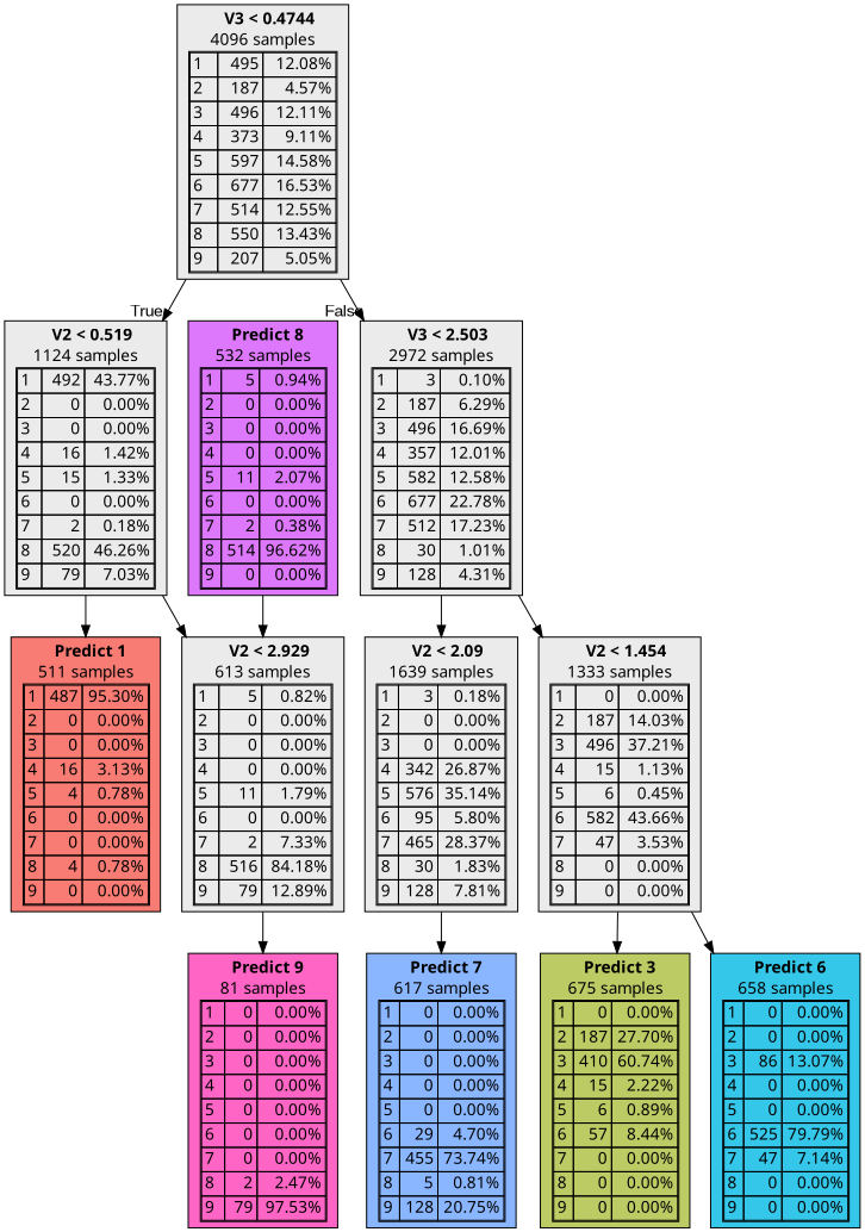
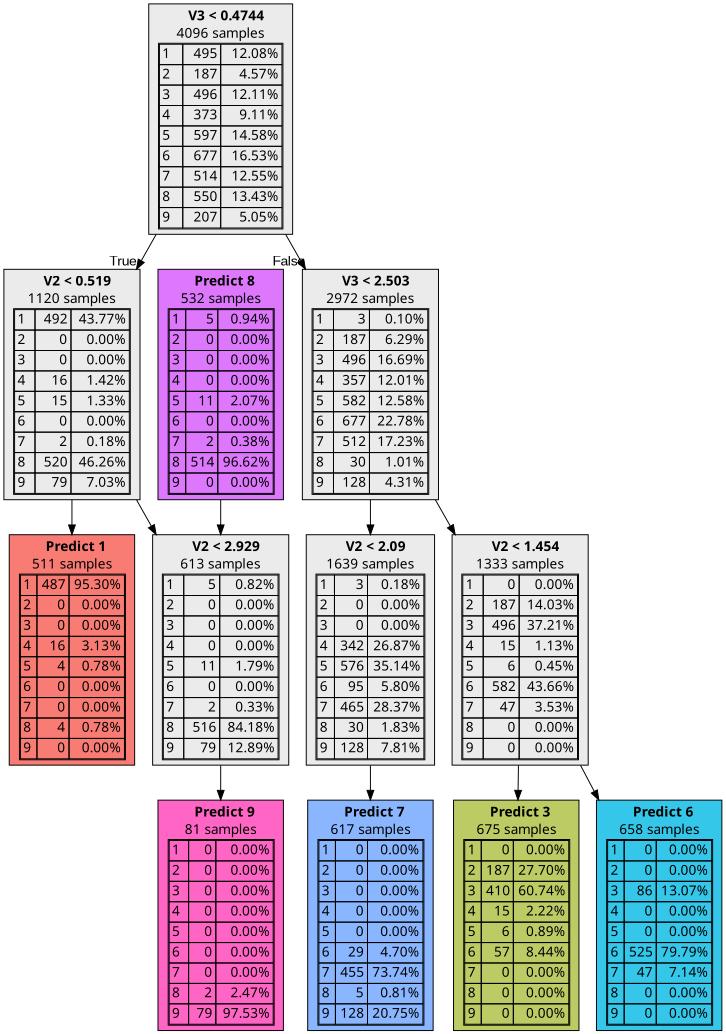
  digraph {
    node [fillcolor="#EBEBEB" fontname="bold arial" shape=box style=filled]
    n1 [label=<  <TABLE BORDER="0" CELLPADDING="0">       <TR>     <TD>       <B> V3 &lt; 0.4744</B>     </TD>   </TR>      <TR>       <TD>4096 samples</TD>     </TR>     <TR>   <TD>     <TABLE CELLSPACING="0">         <TR >     <TD ALIGN="LEFT">1</TD>     <TD ALIGN="RIGHT">495</TD>     <TD ALIGN="RIGHT">12.08%</TD>   </TR>   <TR >     <TD ALIGN="LEFT">2</TD>     <TD ALIGN="RIGHT">187</TD>     <TD ALIGN="RIGHT">4.57%</TD>   </TR>   <TR >     <TD ALIGN="LEFT">3</TD>     <TD ALIGN="RIGHT">496</TD>     <TD ALIGN="RIGHT">12.11%</TD>   </TR>   <TR >     <TD ALIGN="LEFT">4</TD>     <TD ALIGN="RIGHT">373</TD>     <TD ALIGN="RIGHT">9.11%</TD>   </TR>   <TR >     <TD ALIGN="LEFT">5</TD>     <TD ALIGN="RIGHT">597</TD>     <TD ALIGN="RIGHT">14.58%</TD>   </TR>   <TR class="highlighted">     <TD ALIGN="LEFT">6</TD>     <TD ALIGN="RIGHT">677</TD>     <TD ALIGN="RIGHT">16.53%</TD>   </TR>   <TR >     <TD ALIGN="LEFT">7</TD>     <TD ALIGN="RIGHT">514</TD>     <TD ALIGN="RIGHT">12.55%</TD>   </TR>   <TR >     <TD ALIGN="LEFT">8</TD>     <TD ALIGN="RIGHT">550</TD>     <TD ALIGN="RIGHT">13.43%</TD>   </TR>   <TR >     <TD ALIGN="LEFT">9</TD>     <TD ALIGN="RIGHT">207</TD>     <TD ALIGN="RIGHT">5.05%</TD>   </TR>      </TABLE>   </TD> </TR>    </TABLE> >]
-   n2 [label=<  <TABLE BORDER="0" CELLPADDING="0">       <TR>     <TD>       <B> V2 &lt; 0.519</B>     </TD>   </TR>      <TR>       <TD>1124 samples</TD>     </TR>     <TR>   <TD>     <TABLE CELLSPACING="0">         <TR >     <TD ALIGN="LEFT">1</TD>     <TD ALIGN="RIGHT">492</TD>     <TD ALIGN="RIGHT">43.77%</TD>   </TR>   <TR >     <TD ALIGN="LEFT">2</TD>     <TD ALIGN="RIGHT">0</TD>     <TD ALIGN="RIGHT">0.00%</TD>   </TR>   <TR >     <TD ALIGN="LEFT">3</TD>     <TD ALIGN="RIGHT">0</TD>     <TD ALIGN="RIGHT">0.00%</TD>   </TR>   <TR >     <TD ALIGN="LEFT">4</TD>     <TD ALIGN="RIGHT">16</TD>     <TD ALIGN="RIGHT">1.42%</TD>   </TR>   <TR >     <TD ALIGN="LEFT">5</TD>     <TD ALIGN="RIGHT">15</TD>     <TD ALIGN="RIGHT">1.33%</TD>   </TR>   <TR >     <TD ALIGN="LEFT">6</TD>     <TD ALIGN="RIGHT">0</TD>     <TD ALIGN="RIGHT">0.00%</TD>   </TR>   <TR >     <TD ALIGN="LEFT">7</TD>     <TD ALIGN="RIGHT">2</TD>     <TD ALIGN="RIGHT">0.18%</TD>   </TR>   <TR class="highlighted">     <TD ALIGN="LEFT">8</TD>     <TD ALIGN="RIGHT">520</TD>     <TD ALIGN="RIGHT">46.26%</TD>   </TR>   <TR >     <TD ALIGN="LEFT">9</TD>     <TD ALIGN="RIGHT">79</TD>     <TD ALIGN="RIGHT">7.03%</TD>   </TR>      </TABLE>   </TD> </TR>    </TABLE> >]
+   n2 [label=<  <TABLE BORDER="0" CELLPADDING="0">       <TR>     <TD>       <B> V2 &lt; 0.519</B>     </TD>   </TR>      <TR>       <TD>1120 samples</TD>     </TR>     <TR>   <TD>     <TABLE CELLSPACING="0">         <TR >     <TD ALIGN="LEFT">1</TD>     <TD ALIGN="RIGHT">492</TD>     <TD ALIGN="RIGHT">43.77%</TD>   </TR>   <TR >     <TD ALIGN="LEFT">2</TD>     <TD ALIGN="RIGHT">0</TD>     <TD ALIGN="RIGHT">0.00%</TD>   </TR>   <TR >     <TD ALIGN="LEFT">3</TD>     <TD ALIGN="RIGHT">0</TD>     <TD ALIGN="RIGHT">0.00%</TD>   </TR>   <TR >     <TD ALIGN="LEFT">4</TD>     <TD ALIGN="RIGHT">16</TD>     <TD ALIGN="RIGHT">1.42%</TD>   </TR>   <TR >     <TD ALIGN="LEFT">5</TD>     <TD ALIGN="RIGHT">15</TD>     <TD ALIGN="RIGHT">1.33%</TD>   </TR>   <TR >     <TD ALIGN="LEFT">6</TD>     <TD ALIGN="RIGHT">0</TD>     <TD ALIGN="RIGHT">0.00%</TD>   </TR>   <TR >     <TD ALIGN="LEFT">7</TD>     <TD ALIGN="RIGHT">2</TD>     <TD ALIGN="RIGHT">0.18%</TD>   </TR>   <TR class="highlighted">     <TD ALIGN="LEFT">8</TD>     <TD ALIGN="RIGHT">520</TD>     <TD ALIGN="RIGHT">46.26%</TD>   </TR>   <TR >     <TD ALIGN="LEFT">9</TD>     <TD ALIGN="RIGHT">79</TD>     <TD ALIGN="RIGHT">7.03%</TD>   </TR>      </TABLE>   </TD> </TR>    </TABLE> >]
    n3 [label=<  <TABLE BORDER="0" CELLPADDING="0">       <TR>     <TD>       <B> V3 &lt; 2.503</B>     </TD>   </TR>      <TR>       <TD>2972 samples</TD>     </TR>     <TR>   <TD>     <TABLE CELLSPACING="0">         <TR >     <TD ALIGN="LEFT">1</TD>     <TD ALIGN="RIGHT">3</TD>     <TD ALIGN="RIGHT">0.10%</TD>   </TR>   <TR >     <TD ALIGN="LEFT">2</TD>     <TD ALIGN="RIGHT">187</TD>     <TD ALIGN="RIGHT">6.29%</TD>   </TR>   <TR >     <TD ALIGN="LEFT">3</TD>     <TD ALIGN="RIGHT">496</TD>     <TD ALIGN="RIGHT">16.69%</TD>   </TR>   <TR >     <TD ALIGN="LEFT">4</TD>     <TD ALIGN="RIGHT">357</TD>     <TD ALIGN="RIGHT">12.01%</TD>   </TR>   <TR >     <TD ALIGN="LEFT">5</TD>     <TD ALIGN="RIGHT">582</TD>     <TD ALIGN="RIGHT">12.58%</TD>   </TR>   <TR class="highlighted">     <TD ALIGN="LEFT">6</TD>     <TD ALIGN="RIGHT">677</TD>     <TD ALIGN="RIGHT">22.78%</TD>   </TR>   <TR >     <TD ALIGN="LEFT">7</TD>     <TD ALIGN="RIGHT">512</TD>     <TD ALIGN="RIGHT">17.23%</TD>   </TR>   <TR >     <TD ALIGN="LEFT">8</TD>     <TD ALIGN="RIGHT">30</TD>     <TD ALIGN="RIGHT">1.01%</TD>   </TR>   <TR >     <TD ALIGN="LEFT">9</TD>     <TD ALIGN="RIGHT">128</TD>     <TD ALIGN="RIGHT">4.31%</TD>   </TR>      </TABLE>   </TD> </TR>    </TABLE> >]
    n4 [color=black fillcolor="#F8766Df3" label=<  <TABLE BORDER="0" CELLPADDING="0">       <TR>     <TD>       <B>Predict 1</B>     </TD>   </TR>      <TR>       <TD>511 samples</TD>     </TR>     <TR>   <TD>     <TABLE CELLSPACING="0">         <TR class="highlighted">     <TD ALIGN="LEFT">1</TD>     <TD ALIGN="RIGHT">487</TD>     <TD ALIGN="RIGHT">95.30%</TD>   </TR>   <TR >     <TD ALIGN="LEFT">2</TD>     <TD ALIGN="RIGHT">0</TD>     <TD ALIGN="RIGHT">0.00%</TD>   </TR>   <TR >     <TD ALIGN="LEFT">3</TD>     <TD ALIGN="RIGHT">0</TD>     <TD ALIGN="RIGHT">0.00%</TD>   </TR>   <TR >     <TD ALIGN="LEFT">4</TD>     <TD ALIGN="RIGHT">16</TD>     <TD ALIGN="RIGHT">3.13%</TD>   </TR>   <TR >     <TD ALIGN="LEFT">5</TD>     <TD ALIGN="RIGHT">4</TD>     <TD ALIGN="RIGHT">0.78%</TD>   </TR>   <TR >     <TD ALIGN="LEFT">6</TD>     <TD ALIGN="RIGHT">0</TD>     <TD ALIGN="RIGHT">0.00%</TD>   </TR>   <TR >     <TD ALIGN="LEFT">7</TD>     <TD ALIGN="RIGHT">0</TD>     <TD ALIGN="RIGHT">0.00%</TD>   </TR>   <TR >     <TD ALIGN="LEFT">8</TD>     <TD ALIGN="RIGHT">4</TD>     <TD ALIGN="RIGHT">0.78%</TD>   </TR>   <TR >     <TD ALIGN="LEFT">9</TD>     <TD ALIGN="RIGHT">0</TD>     <TD ALIGN="RIGHT">0.00%</TD>   </TR>      </TABLE>   </TD> </TR>    </TABLE> >]
-   n5 [label=<  <TABLE BORDER="0" CELLPADDING="0">       <TR>     <TD>       <B> V2 &lt; 2.929</B>     </TD>   </TR>      <TR>       <TD>613 samples</TD>     </TR>     <TR>   <TD>     <TABLE CELLSPACING="0">         <TR >     <TD ALIGN="LEFT">1</TD>     <TD ALIGN="RIGHT">5</TD>     <TD ALIGN="RIGHT">0.82%</TD>   </TR>   <TR >     <TD ALIGN="LEFT">2</TD>     <TD ALIGN="RIGHT">0</TD>     <TD ALIGN="RIGHT">0.00%</TD>   </TR>   <TR >     <TD ALIGN="LEFT">3</TD>     <TD ALIGN="RIGHT">0</TD>     <TD ALIGN="RIGHT">0.00%</TD>   </TR>   <TR >     <TD ALIGN="LEFT">4</TD>     <TD ALIGN="RIGHT">0</TD>     <TD ALIGN="RIGHT">0.00%</TD>   </TR>   <TR >     <TD ALIGN="LEFT">5</TD>     <TD ALIGN="RIGHT">11</TD>     <TD ALIGN="RIGHT">1.79%</TD>   </TR>   <TR >     <TD ALIGN="LEFT">6</TD>     <TD ALIGN="RIGHT">0</TD>     <TD ALIGN="RIGHT">0.00%</TD>   </TR>   <TR >     <TD ALIGN="LEFT">7</TD>     <TD ALIGN="RIGHT">2</TD>     <TD ALIGN="RIGHT">7.33%</TD>   </TR>   <TR class="highlighted">     <TD ALIGN="LEFT">8</TD>     <TD ALIGN="RIGHT">516</TD>     <TD ALIGN="RIGHT">84.18%</TD>   </TR>   <TR >     <TD ALIGN="LEFT">9</TD>     <TD ALIGN="RIGHT">79</TD>     <TD ALIGN="RIGHT">12.89%</TD>   </TR>      </TABLE>   </TD> </TR>    </TABLE> >]
+   n5 [label=<  <TABLE BORDER="0" CELLPADDING="0">       <TR>     <TD>       <B> V2 &lt; 2.929</B>     </TD>   </TR>      <TR>       <TD>613 samples</TD>     </TR>     <TR>   <TD>     <TABLE CELLSPACING="0">         <TR >     <TD ALIGN="LEFT">1</TD>     <TD ALIGN="RIGHT">5</TD>     <TD ALIGN="RIGHT">0.82%</TD>   </TR>   <TR >     <TD ALIGN="LEFT">2</TD>     <TD ALIGN="RIGHT">0</TD>     <TD ALIGN="RIGHT">0.00%</TD>   </TR>   <TR >     <TD ALIGN="LEFT">3</TD>     <TD ALIGN="RIGHT">0</TD>     <TD ALIGN="RIGHT">0.00%</TD>   </TR>   <TR >     <TD ALIGN="LEFT">4</TD>     <TD ALIGN="RIGHT">0</TD>     <TD ALIGN="RIGHT">0.00%</TD>   </TR>   <TR >     <TD ALIGN="LEFT">5</TD>     <TD ALIGN="RIGHT">11</TD>     <TD ALIGN="RIGHT">1.79%</TD>   </TR>   <TR >     <TD ALIGN="LEFT">6</TD>     <TD ALIGN="RIGHT">0</TD>     <TD ALIGN="RIGHT">0.00%</TD>   </TR>   <TR >     <TD ALIGN="LEFT">7</TD>     <TD ALIGN="RIGHT">2</TD>     <TD ALIGN="RIGHT">0.33%</TD>   </TR>   <TR class="highlighted">     <TD ALIGN="LEFT">8</TD>     <TD ALIGN="RIGHT">516</TD>     <TD ALIGN="RIGHT">84.18%</TD>   </TR>   <TR >     <TD ALIGN="LEFT">9</TD>     <TD ALIGN="RIGHT">79</TD>     <TD ALIGN="RIGHT">12.89%</TD>   </TR>      </TABLE>   </TD> </TR>    </TABLE> >]
    n6 [label=<  <TABLE BORDER="0" CELLPADDING="0">       <TR>     <TD>       <B> V2 &lt; 2.09</B>     </TD>   </TR>      <TR>       <TD>1639 samples</TD>     </TR>     <TR>   <TD>     <TABLE CELLSPACING="0">         <TR >     <TD ALIGN="LEFT">1</TD>     <TD ALIGN="RIGHT">3</TD>     <TD ALIGN="RIGHT">0.18%</TD>   </TR>   <TR >     <TD ALIGN="LEFT">2</TD>     <TD ALIGN="RIGHT">0</TD>     <TD ALIGN="RIGHT">0.00%</TD>   </TR>   <TR >     <TD ALIGN="LEFT">3</TD>     <TD ALIGN="RIGHT">0</TD>     <TD ALIGN="RIGHT">0.00%</TD>   </TR>   <TR >     <TD ALIGN="LEFT">4</TD>     <TD ALIGN="RIGHT">342</TD>     <TD ALIGN="RIGHT">26.87%</TD>   </TR>   <TR class="highlighted">     <TD ALIGN="LEFT">5</TD>     <TD ALIGN="RIGHT">576</TD>     <TD ALIGN="RIGHT">35.14%</TD>   </TR>   <TR >     <TD ALIGN="LEFT">6</TD>     <TD ALIGN="RIGHT">95</TD>     <TD ALIGN="RIGHT">5.80%</TD>   </TR>   <TR >     <TD ALIGN="LEFT">7</TD>     <TD ALIGN="RIGHT">465</TD>     <TD ALIGN="RIGHT">28.37%</TD>   </TR>   <TR >     <TD ALIGN="LEFT">8</TD>     <TD ALIGN="RIGHT">30</TD>     <TD ALIGN="RIGHT">1.83%</TD>   </TR>   <TR >     <TD ALIGN="LEFT">9</TD>     <TD ALIGN="RIGHT">128</TD>     <TD ALIGN="RIGHT">7.81%</TD>   </TR>      </TABLE>   </TD> </TR>    </TABLE> >]
    n7 [label=<  <TABLE BORDER="0" CELLPADDING="0">       <TR>     <TD>       <B> V2 &lt; 1.454</B>     </TD>   </TR>      <TR>       <TD>1333 samples</TD>     </TR>     <TR>   <TD>     <TABLE CELLSPACING="0">         <TR >     <TD ALIGN="LEFT">1</TD>     <TD ALIGN="RIGHT">0</TD>     <TD ALIGN="RIGHT">0.00%</TD>   </TR>   <TR >     <TD ALIGN="LEFT">2</TD>     <TD ALIGN="RIGHT">187</TD>     <TD ALIGN="RIGHT">14.03%</TD>   </TR>   <TR >     <TD ALIGN="LEFT">3</TD>     <TD ALIGN="RIGHT">496</TD>     <TD ALIGN="RIGHT">37.21%</TD>   </TR>   <TR >     <TD ALIGN="LEFT">4</TD>     <TD ALIGN="RIGHT">15</TD>     <TD ALIGN="RIGHT">1.13%</TD>   </TR>   <TR >     <TD ALIGN="LEFT">5</TD>     <TD ALIGN="RIGHT">6</TD>     <TD ALIGN="RIGHT">0.45%</TD>   </TR>   <TR class="highlighted">     <TD ALIGN="LEFT">6</TD>     <TD ALIGN="RIGHT">582</TD>     <TD ALIGN="RIGHT">43.66%</TD>   </TR>   <TR >     <TD ALIGN="LEFT">7</TD>     <TD ALIGN="RIGHT">47</TD>     <TD ALIGN="RIGHT">3.53%</TD>   </TR>   <TR >     <TD ALIGN="LEFT">8</TD>     <TD ALIGN="RIGHT">0</TD>     <TD ALIGN="RIGHT">0.00%</TD>   </TR>   <TR >     <TD ALIGN="LEFT">9</TD>     <TD ALIGN="RIGHT">0</TD>     <TD ALIGN="RIGHT">0.00%</TD>   </TR>      </TABLE>   </TD> </TR>    </TABLE> >]
    n8 [color=black fillcolor="#FF61C3f9" label=<  <TABLE BORDER="0" CELLPADDING="0">       <TR>     <TD>       <B>Predict 9</B>     </TD>   </TR>      <TR>       <TD>81 samples</TD>     </TR>     <TR>   <TD>     <TABLE CELLSPACING="0">         <TR >     <TD ALIGN="LEFT">1</TD>     <TD ALIGN="RIGHT">0</TD>     <TD ALIGN="RIGHT">0.00%</TD>   </TR>   <TR >     <TD ALIGN="LEFT">2</TD>     <TD ALIGN="RIGHT">0</TD>     <TD ALIGN="RIGHT">0.00%</TD>   </TR>   <TR >     <TD ALIGN="LEFT">3</TD>     <TD ALIGN="RIGHT">0</TD>     <TD ALIGN="RIGHT">0.00%</TD>   </TR>   <TR >     <TD ALIGN="LEFT">4</TD>     <TD ALIGN="RIGHT">0</TD>     <TD ALIGN="RIGHT">0.00%</TD>   </TR>   <TR >     <TD ALIGN="LEFT">5</TD>     <TD ALIGN="RIGHT">0</TD>     <TD ALIGN="RIGHT">0.00%</TD>   </TR>   <TR >     <TD ALIGN="LEFT">6</TD>     <TD ALIGN="RIGHT">0</TD>     <TD ALIGN="RIGHT">0.00%</TD>   </TR>   <TR >     <TD ALIGN="LEFT">7</TD>     <TD ALIGN="RIGHT">0</TD>     <TD ALIGN="RIGHT">0.00%</TD>   </TR>   <TR >     <TD ALIGN="LEFT">8</TD>     <TD ALIGN="RIGHT">2</TD>     <TD ALIGN="RIGHT">2.47%</TD>   </TR>   <TR class="highlighted">     <TD ALIGN="LEFT">9</TD>     <TD ALIGN="RIGHT">79</TD>     <TD ALIGN="RIGHT">97.53%</TD>   </TR>      </TABLE>   </TD> </TR>    </TABLE> >]
    n9 [color=black fillcolor="#619CFFbc" label=<  <TABLE BORDER="0" CELLPADDING="0">       <TR>     <TD>       <B>Predict 7</B>     </TD>   </TR>      <TR>       <TD>617 samples</TD>     </TR>     <TR>   <TD>     <TABLE CELLSPACING="0">         <TR >     <TD ALIGN="LEFT">1</TD>     <TD ALIGN="RIGHT">0</TD>     <TD ALIGN="RIGHT">0.00%</TD>   </TR>   <TR >     <TD ALIGN="LEFT">2</TD>     <TD ALIGN="RIGHT">0</TD>     <TD ALIGN="RIGHT">0.00%</TD>   </TR>   <TR >     <TD ALIGN="LEFT">3</TD>     <TD ALIGN="RIGHT">0</TD>     <TD ALIGN="RIGHT">0.00%</TD>   </TR>   <TR >     <TD ALIGN="LEFT">4</TD>     <TD ALIGN="RIGHT">0</TD>     <TD ALIGN="RIGHT">0.00%</TD>   </TR>   <TR >     <TD ALIGN="LEFT">5</TD>     <TD ALIGN="RIGHT">0</TD>     <TD ALIGN="RIGHT">0.00%</TD>   </TR>   <TR >     <TD ALIGN="LEFT">6</TD>     <TD ALIGN="RIGHT">29</TD>     <TD ALIGN="RIGHT">4.70%</TD>   </TR>   <TR class="highlighted">     <TD ALIGN="LEFT">7</TD>     <TD ALIGN="RIGHT">455</TD>     <TD ALIGN="RIGHT">73.74%</TD>   </TR>   <TR >     <TD ALIGN="LEFT">8</TD>     <TD ALIGN="RIGHT">5</TD>     <TD ALIGN="RIGHT">0.81%</TD>   </TR>   <TR >     <TD ALIGN="LEFT">9</TD>     <TD ALIGN="RIGHT">128</TD>     <TD ALIGN="RIGHT">20.75%</TD>   </TR>      </TABLE>   </TD> </TR>    </TABLE> >]
    n10 [color=black fillcolor="#93AA009b" label=<  <TABLE BORDER="0" CELLPADDING="0">       <TR>     <TD>       <B>Predict 3</B>     </TD>   </TR>      <TR>       <TD>675 samples</TD>     </TR>     <TR>   <TD>     <TABLE CELLSPACING="0">         <TR >     <TD ALIGN="LEFT">1</TD>     <TD ALIGN="RIGHT">0</TD>     <TD ALIGN="RIGHT">0.00%</TD>   </TR>   <TR >     <TD ALIGN="LEFT">2</TD>     <TD ALIGN="RIGHT">187</TD>     <TD ALIGN="RIGHT">27.70%</TD>   </TR>   <TR class="highlighted">     <TD ALIGN="LEFT">3</TD>     <TD ALIGN="RIGHT">410</TD>     <TD ALIGN="RIGHT">60.74%</TD>   </TR>   <TR >     <TD ALIGN="LEFT">4</TD>     <TD ALIGN="RIGHT">15</TD>     <TD ALIGN="RIGHT">2.22%</TD>   </TR>   <TR >     <TD ALIGN="LEFT">5</TD>     <TD ALIGN="RIGHT">6</TD>     <TD ALIGN="RIGHT">0.89%</TD>   </TR>   <TR >     <TD ALIGN="LEFT">6</TD>     <TD ALIGN="RIGHT">57</TD>     <TD ALIGN="RIGHT">8.44%</TD>   </TR>   <TR >     <TD ALIGN="LEFT">7</TD>     <TD ALIGN="RIGHT">0</TD>     <TD ALIGN="RIGHT">0.00%</TD>   </TR>   <TR >     <TD ALIGN="LEFT">8</TD>     <TD ALIGN="RIGHT">0</TD>     <TD ALIGN="RIGHT">0.00%</TD>   </TR>   <TR >     <TD ALIGN="LEFT">9</TD>     <TD ALIGN="RIGHT">0</TD>     <TD ALIGN="RIGHT">0.00%</TD>   </TR>      </TABLE>   </TD> </TR>    </TABLE> >]
    n11 [color=black fillcolor="#00B9E3cb" label=<  <TABLE BORDER="0" CELLPADDING="0">       <TR>     <TD>       <B>Predict 6</B>     </TD>   </TR>      <TR>       <TD>658 samples</TD>     </TR>     <TR>   <TD>     <TABLE CELLSPACING="0">         <TR >     <TD ALIGN="LEFT">1</TD>     <TD ALIGN="RIGHT">0</TD>     <TD ALIGN="RIGHT">0.00%</TD>   </TR>   <TR >     <TD ALIGN="LEFT">2</TD>     <TD ALIGN="RIGHT">0</TD>     <TD ALIGN="RIGHT">0.00%</TD>   </TR>   <TR >     <TD ALIGN="LEFT">3</TD>     <TD ALIGN="RIGHT">86</TD>     <TD ALIGN="RIGHT">13.07%</TD>   </TR>   <TR >     <TD ALIGN="LEFT">4</TD>     <TD ALIGN="RIGHT">0</TD>     <TD ALIGN="RIGHT">0.00%</TD>   </TR>   <TR >     <TD ALIGN="LEFT">5</TD>     <TD ALIGN="RIGHT">0</TD>     <TD ALIGN="RIGHT">0.00%</TD>   </TR>   <TR class="highlighted">     <TD ALIGN="LEFT">6</TD>     <TD ALIGN="RIGHT">525</TD>     <TD ALIGN="RIGHT">79.79%</TD>   </TR>   <TR >     <TD ALIGN="LEFT">7</TD>     <TD ALIGN="RIGHT">47</TD>     <TD ALIGN="RIGHT">7.14%</TD>   </TR>   <TR >     <TD ALIGN="LEFT">8</TD>     <TD ALIGN="RIGHT">0</TD>     <TD ALIGN="RIGHT">0.00%</TD>   </TR>   <TR >     <TD ALIGN="LEFT">9</TD>     <TD ALIGN="RIGHT">0</TD>     <TD ALIGN="RIGHT">0.00%</TD>   </TR>      </TABLE>   </TD> </TR>    </TABLE> >]
    n12 [color=black fillcolor="#DB72FBf6" label=<  <TABLE BORDER="0" CELLPADDING="0">       <TR>     <TD>       <B>Predict 8</B>     </TD>   </TR>      <TR>       <TD>532 samples</TD>     </TR>     <TR>   <TD>     <TABLE CELLSPACING="0">         <TR >     <TD ALIGN="LEFT">1</TD>     <TD ALIGN="RIGHT">5</TD>     <TD ALIGN="RIGHT">0.94%</TD>   </TR>   <TR >     <TD ALIGN="LEFT">2</TD>     <TD ALIGN="RIGHT">0</TD>     <TD ALIGN="RIGHT">0.00%</TD>   </TR>   <TR >     <TD ALIGN="LEFT">3</TD>     <TD ALIGN="RIGHT">0</TD>     <TD ALIGN="RIGHT">0.00%</TD>   </TR>   <TR >     <TD ALIGN="LEFT">4</TD>     <TD ALIGN="RIGHT">0</TD>     <TD ALIGN="RIGHT">0.00%</TD>   </TR>   <TR >     <TD ALIGN="LEFT">5</TD>     <TD ALIGN="RIGHT">11</TD>     <TD ALIGN="RIGHT">2.07%</TD>   </TR>   <TR >     <TD ALIGN="LEFT">6</TD>     <TD ALIGN="RIGHT">0</TD>     <TD ALIGN="RIGHT">0.00%</TD>   </TR>   <TR >     <TD ALIGN="LEFT">7</TD>     <TD ALIGN="RIGHT">2</TD>     <TD ALIGN="RIGHT">0.38%</TD>   </TR>   <TR class="highlighted">     <TD ALIGN="LEFT">8</TD>     <TD ALIGN="RIGHT">514</TD>     <TD ALIGN="RIGHT">96.62%</TD>   </TR>   <TR >     <TD ALIGN="LEFT">9</TD>     <TD ALIGN="RIGHT">0</TD>     <TD ALIGN="RIGHT">0.00%</TD>   </TR>      </TABLE>   </TD> </TR>    </TABLE> >]
    n1 -> n2 [fontname=arial headlabel=True labelangle=45 labeldistance=2.5]
    n1 -> n3 [fontname=arial headlabel=False labelangle=-45 labeldistance=2.5]
    n2 -> n4
    n2 -> n5
    n3 -> n6
    n3 -> n7
    n5 -> n8
    n6 -> n9
    n7 -> n10
    n7 -> n11
    n12 -> n5
  }
